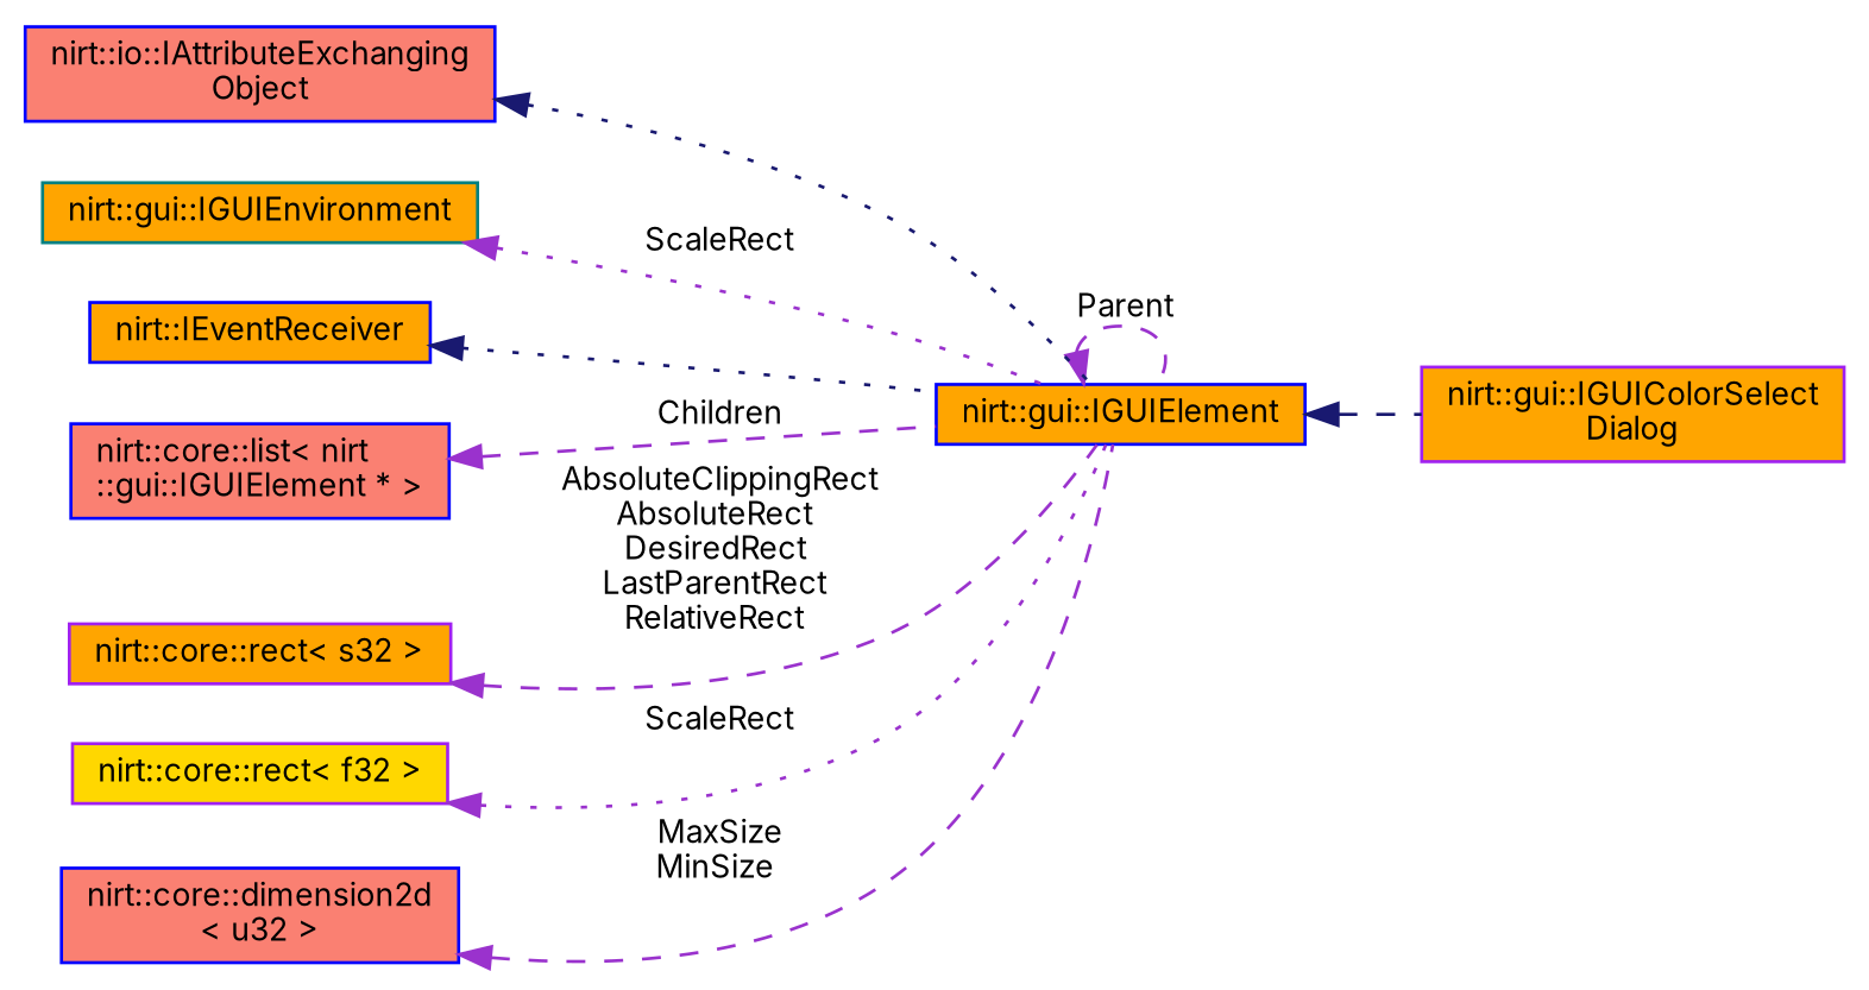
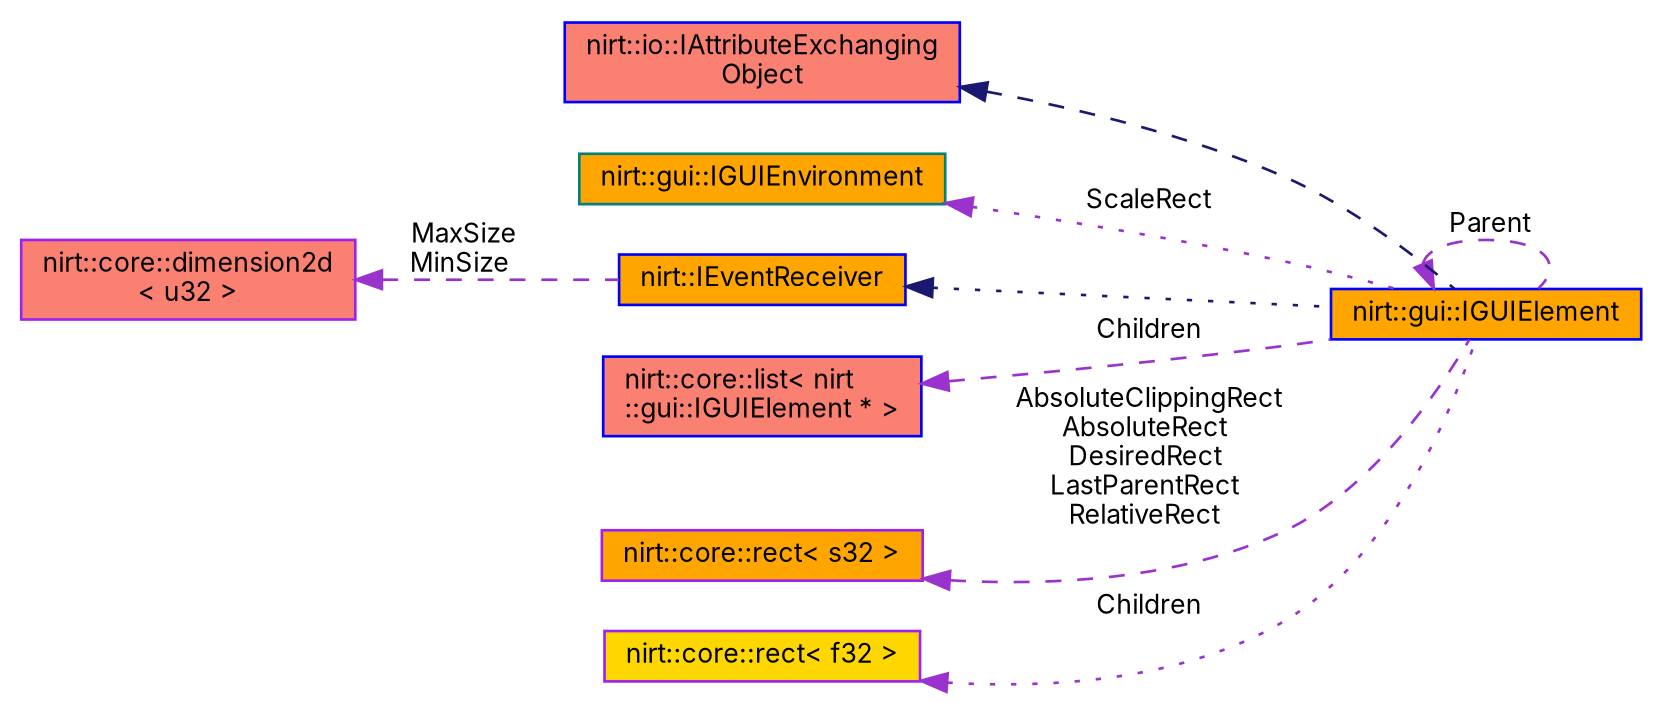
  digraph {
    fontname=Inter
    rankdir=LR
    node [color=purple fillcolor=orange fontname=Inter fontsize=10 shape=record style=filled]
    edge [color=darkorchid3 dir=back fontname=Inter fontsize=10 labelfontname=Helvetica labelfontsize=10 style=dashed]
-   n1 [fontcolor=black height=0.2 label="nirt::gui::IGUIColorSelect\lDialog" width=0.4]
    n2 [color=blue height=0.2 label="nirt::gui::IGUIElement" width=0.4]
    n3 [color=blue fillcolor=salmon height=0.2 label="nirt::io::IAttributeExchanging\lObject" width=0.4]
    n4 [color=teal height=0.2 label="nirt::gui::IGUIEnvironment" width=0.4]
    n5 [color=blue height=0.2 label="nirt::IEventReceiver" width=0.4]
    n6 [color=blue fillcolor=salmon height=0.2 label="nirt::core::list\< nirt\l::gui::IGUIElement * \>" width=0.4]
    n7 [height=0.2 label="nirt::core::rect\< s32 \>" width=0.4]
    n8 [fillcolor=gold height=0.2 label="nirt::core::rect\< f32 \>" width=0.4]
-   n9 [color=blue fillcolor=salmon height=0.2 label="nirt::core::dimension2d\l\< u32 \>" width=0.4]
-   n2 -> n1 [color=midnightblue]
+   n9 [fillcolor=salmon height=0.2 label="nirt::core::dimension2d\l\< u32 \>" width=0.4]
    n2 -> n2 [label=" Parent"]
-   n3 -> n2 [color=midnightblue style=dotted]
+   n3 -> n2 [color=midnightblue]
    n4 -> n2 [label=" ScaleRect" style=dotted]
    n5 -> n2 [color=midnightblue style=dotted]
    n6 -> n2 [label=" Children"]
    n7 -> n2 [label=" AbsoluteClippingRect\nAbsoluteRect\nDesiredRect\nLastParentRect\nRelativeRect"]
-   n8 -> n2 [label=" ScaleRect" style=dotted]
-   n9 -> n2 [label=" MaxSize\nMinSize"]
+   n8 -> n2 [label=" Children" style=dotted]
+   n9 -> n5 [label=" MaxSize\nMinSize"]
  }
